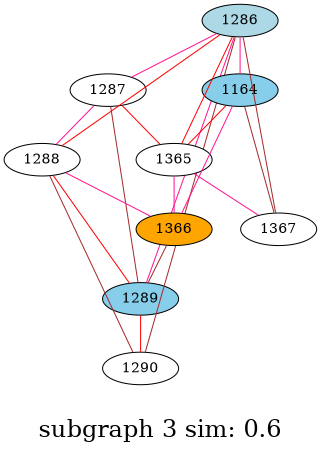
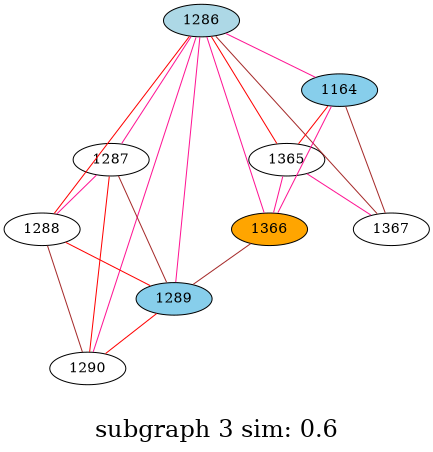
  graph {
    fontsize=24
    label="\nsubgraph 3 sim: 0.6\n"
    splines=false
    node [fillcolor=white shape=ellipse style=filled]
    edge [color=deeppink]
    1286 [fillcolor=lightblue height=0.3 width=0.3]
    1287 [height=0.3 width=0.3]
    1288 [height=0.3 width=0.3]
    1289 [fillcolor=skyblue height=0.3 width=0.3]
    1290 [height=0.3 width=0.3]
    n6 [fillcolor=skyblue height=0.3 label=1164 width=0.3]
    1365 [height=0.3 width=0.3]
    1366 [fillcolor=orange height=0.3 width=0.3]
    1367 [height=0.3 width=0.3]
    1286 -- 1287
    1286 -- 1288 [color=red]
    1286 -- 1289
-   1286 -- 1290 [color=brown]
+   1286 -- 1290
    1286 -- n6
    1286 -- 1365 [color=red]
-   1288 -- 1366
+   1286 -- 1366
    1286 -- 1367 [color=brown]
    1287 -- 1288
    1287 -- 1289 [color=brown]
-   1287 -- 1365 [color=red]
+   1287 -- 1290 [color=red]
    1288 -- 1289 [color=red]
    1288 -- 1290 [color=brown]
    1289 -- 1290 [color=red]
    n6 -- 1365 [color=red]
    n6 -- 1366
    n6 -- 1367 [color=brown]
    1365 -- 1366
    1365 -- 1367
    1366 -- 1289 [color=brown]
  }
